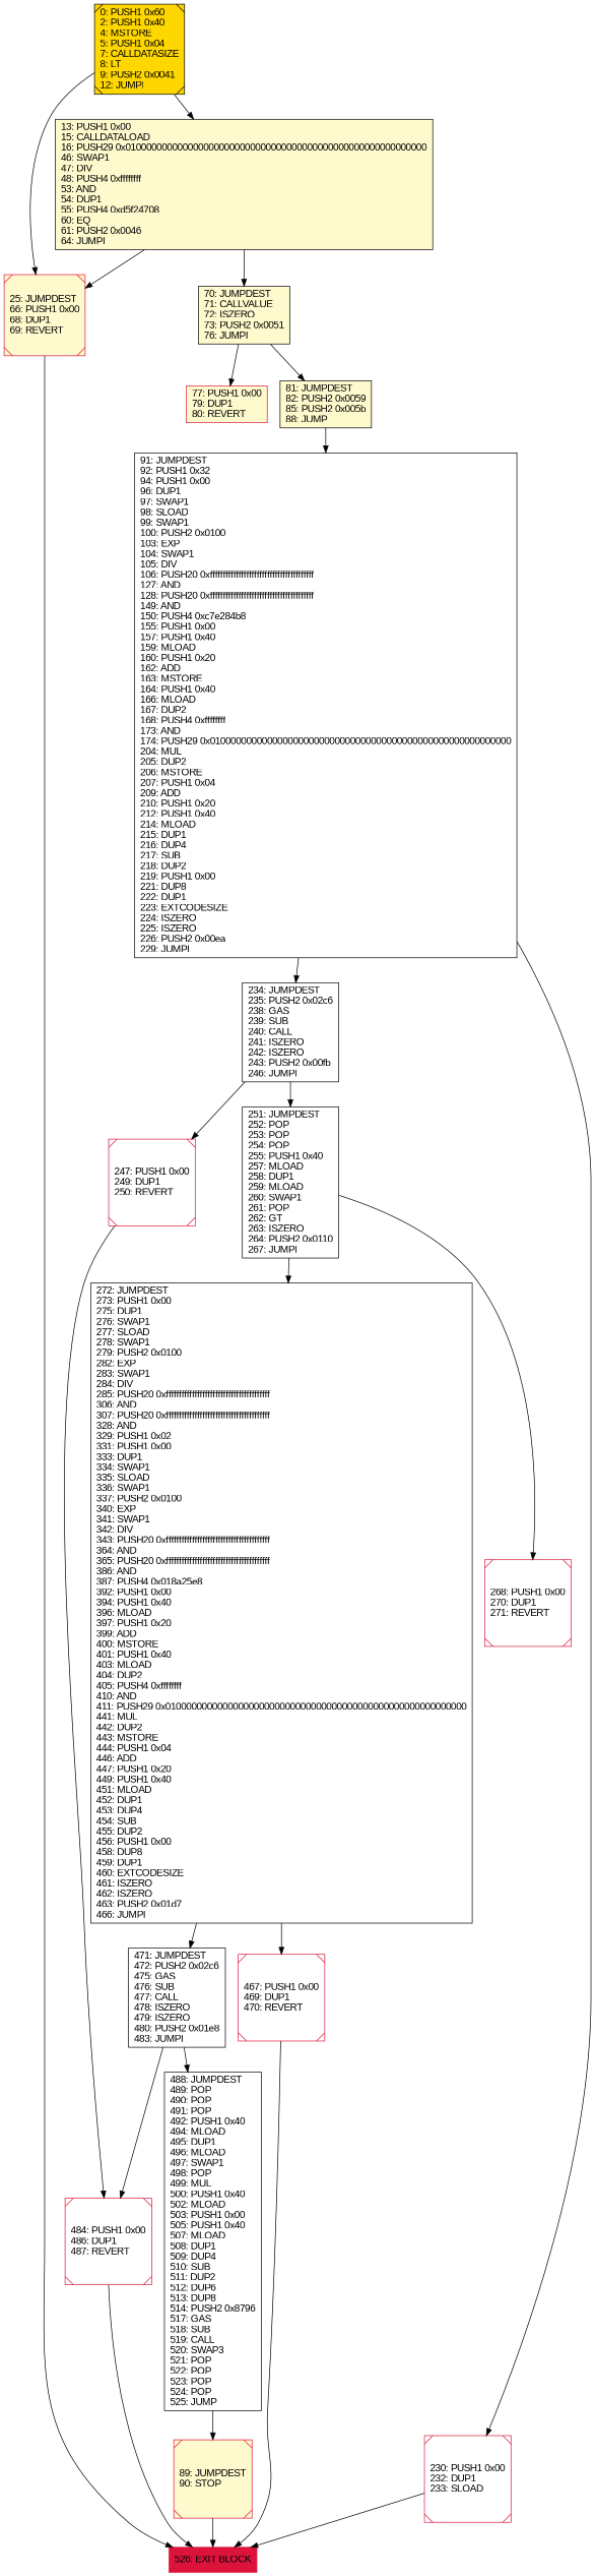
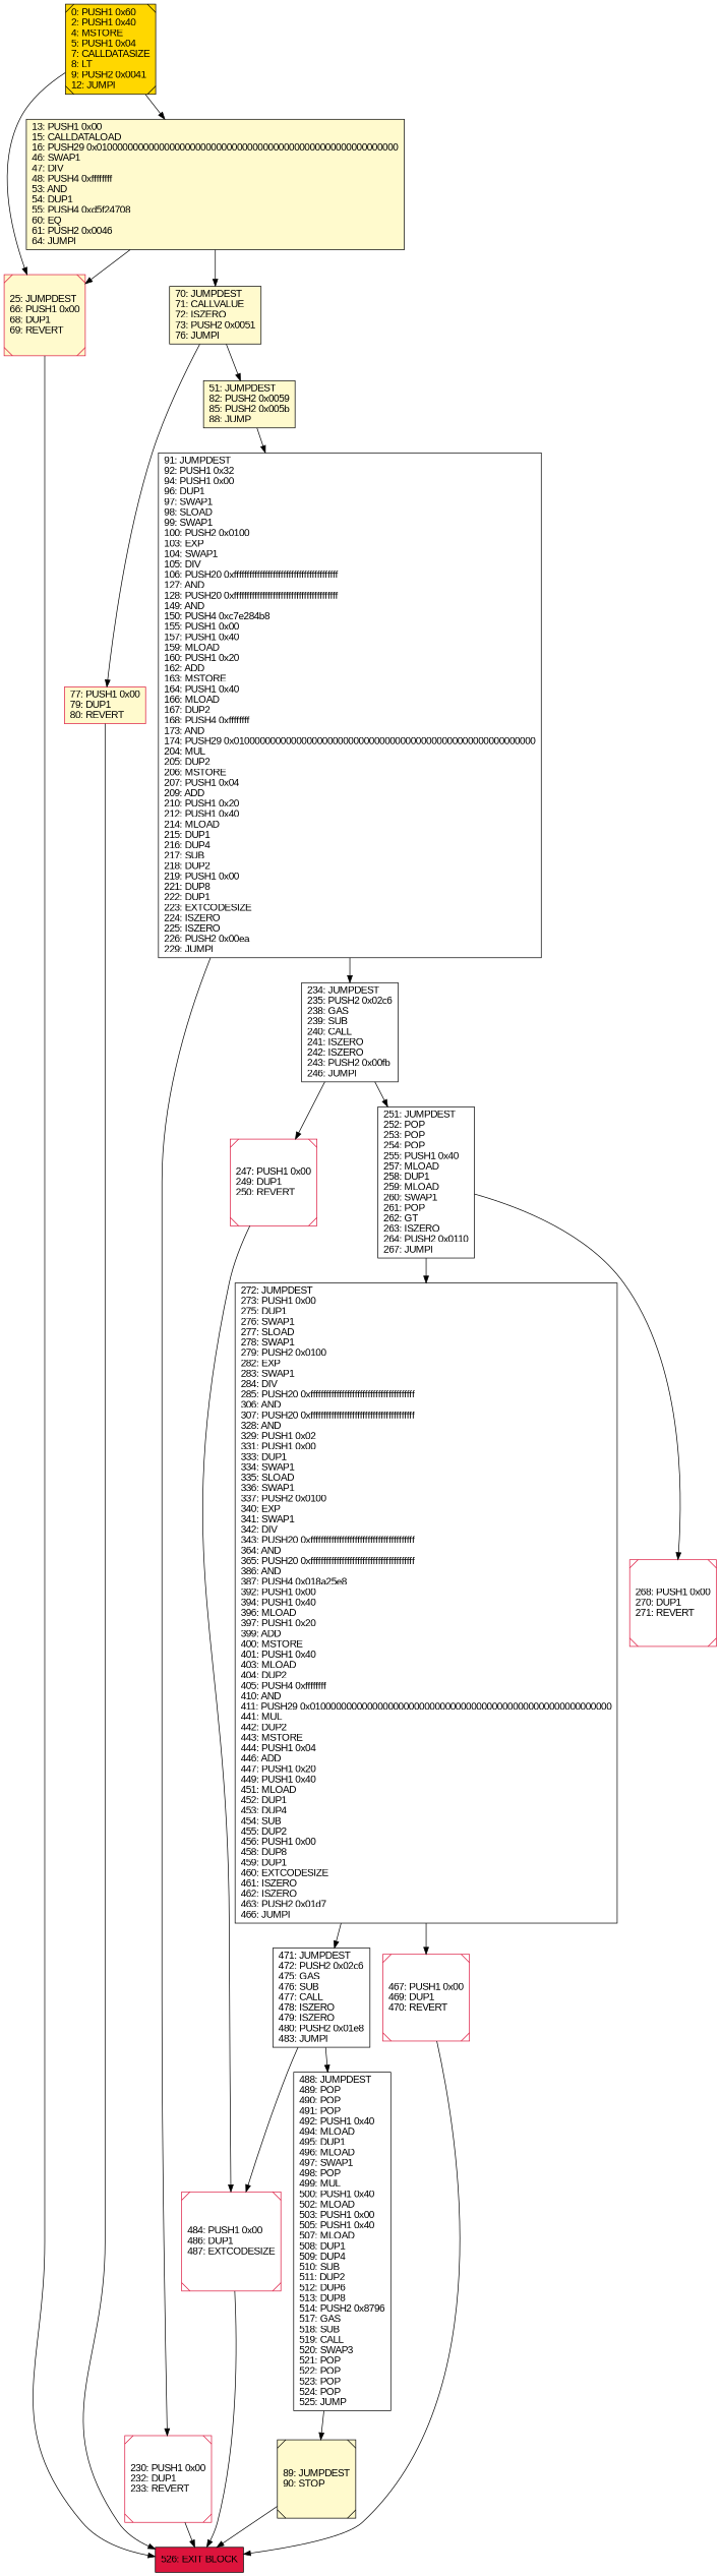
  digraph {
    rankdir=UD
    node [color=black fillcolor=white fontcolor=black fontname=arial shape=box style=filled]
    n1 [label="272: JUMPDEST\l273: PUSH1 0x00\l275: DUP1\l276: SWAP1\l277: SLOAD\l278: SWAP1\l279: PUSH2 0x0100\l282: EXP\l283: SWAP1\l284: DIV\l285: PUSH20 0xffffffffffffffffffffffffffffffffffffffff\l306: AND\l307: PUSH20 0xffffffffffffffffffffffffffffffffffffffff\l328: AND\l329: PUSH1 0x02\l331: PUSH1 0x00\l333: DUP1\l334: SWAP1\l335: SLOAD\l336: SWAP1\l337: PUSH2 0x0100\l340: EXP\l341: SWAP1\l342: DIV\l343: PUSH20 0xffffffffffffffffffffffffffffffffffffffff\l364: AND\l365: PUSH20 0xffffffffffffffffffffffffffffffffffffffff\l386: AND\l387: PUSH4 0x018a25e8\l392: PUSH1 0x00\l394: PUSH1 0x40\l396: MLOAD\l397: PUSH1 0x20\l399: ADD\l400: MSTORE\l401: PUSH1 0x40\l403: MLOAD\l404: DUP2\l405: PUSH4 0xffffffff\l410: AND\l411: PUSH29 0x0100000000000000000000000000000000000000000000000000000000\l441: MUL\l442: DUP2\l443: MSTORE\l444: PUSH1 0x04\l446: ADD\l447: PUSH1 0x20\l449: PUSH1 0x40\l451: MLOAD\l452: DUP1\l453: DUP4\l454: SUB\l455: DUP2\l456: PUSH1 0x00\l458: DUP8\l459: DUP1\l460: EXTCODESIZE\l461: ISZERO\l462: ISZERO\l463: PUSH2 0x01d7\l466: JUMPI\l"]
    n2 [label="471: JUMPDEST\l472: PUSH2 0x02c6\l475: GAS\l476: SUB\l477: CALL\l478: ISZERO\l479: ISZERO\l480: PUSH2 0x01e8\l483: JUMPI\l"]
    n3 [color=crimson label="467: PUSH1 0x00\l469: DUP1\l470: REVERT\l" shape=Msquare]
    n4 [label="488: JUMPDEST\l489: POP\l490: POP\l491: POP\l492: PUSH1 0x40\l494: MLOAD\l495: DUP1\l496: MLOAD\l497: SWAP1\l498: POP\l499: MUL\l500: PUSH1 0x40\l502: MLOAD\l503: PUSH1 0x00\l505: PUSH1 0x40\l507: MLOAD\l508: DUP1\l509: DUP4\l510: SUB\l511: DUP2\l512: DUP6\l513: DUP8\l514: PUSH2 0x8796\l517: GAS\l518: SUB\l519: CALL\l520: SWAP3\l521: POP\l522: POP\l523: POP\l524: POP\l525: JUMP\l"]
-   n5 [color=crimson label="484: PUSH1 0x00\l486: DUP1\l487: REVERT\l" shape=Msquare]
-   n6 [color=crimson fillcolor=crimson label="526: EXIT BLOCK\l"]
-   n7 [color=crimson fillcolor=lemonchiffon label="89: JUMPDEST\l90: STOP\l" shape=Msquare]
-   n8 [fillcolor=lemonchiffon label="81: JUMPDEST\l82: PUSH2 0x0059\l85: PUSH2 0x005b\l88: JUMP\l"]
+   n5 [color=crimson label="484: PUSH1 0x00\l486: DUP1\l487: EXTCODESIZE\l" shape=Msquare]
+   n6 [fillcolor=crimson label="526: EXIT BLOCK\l"]
+   n7 [fillcolor=lemonchiffon label="89: JUMPDEST\l90: STOP\l" shape=Msquare]
+   n8 [fillcolor=lemonchiffon label="51: JUMPDEST\l82: PUSH2 0x0059\l85: PUSH2 0x005b\l88: JUMP\l"]
    n9 [label="91: JUMPDEST\l92: PUSH1 0x32\l94: PUSH1 0x00\l96: DUP1\l97: SWAP1\l98: SLOAD\l99: SWAP1\l100: PUSH2 0x0100\l103: EXP\l104: SWAP1\l105: DIV\l106: PUSH20 0xffffffffffffffffffffffffffffffffffffffff\l127: AND\l128: PUSH20 0xffffffffffffffffffffffffffffffffffffffff\l149: AND\l150: PUSH4 0xc7e284b8\l155: PUSH1 0x00\l157: PUSH1 0x40\l159: MLOAD\l160: PUSH1 0x20\l162: ADD\l163: MSTORE\l164: PUSH1 0x40\l166: MLOAD\l167: DUP2\l168: PUSH4 0xffffffff\l173: AND\l174: PUSH29 0x0100000000000000000000000000000000000000000000000000000000\l204: MUL\l205: DUP2\l206: MSTORE\l207: PUSH1 0x04\l209: ADD\l210: PUSH1 0x20\l212: PUSH1 0x40\l214: MLOAD\l215: DUP1\l216: DUP4\l217: SUB\l218: DUP2\l219: PUSH1 0x00\l221: DUP8\l222: DUP1\l223: EXTCODESIZE\l224: ISZERO\l225: ISZERO\l226: PUSH2 0x00ea\l229: JUMPI\l"]
-   n10 [color=crimson label="230: PUSH1 0x00\l232: DUP1\l233: SLOAD\l" shape=Msquare]
+   n10 [color=crimson label="230: PUSH1 0x00\l232: DUP1\l233: REVERT\l" shape=Msquare]
    n11 [label="234: JUMPDEST\l235: PUSH2 0x02c6\l238: GAS\l239: SUB\l240: CALL\l241: ISZERO\l242: ISZERO\l243: PUSH2 0x00fb\l246: JUMPI\l"]
    n12 [color=crimson fillcolor=lemonchiffon label="25: JUMPDEST\l66: PUSH1 0x00\l68: DUP1\l69: REVERT\l" shape=Msquare]
    n13 [label="251: JUMPDEST\l252: POP\l253: POP\l254: POP\l255: PUSH1 0x40\l257: MLOAD\l258: DUP1\l259: MLOAD\l260: SWAP1\l261: POP\l262: GT\l263: ISZERO\l264: PUSH2 0x0110\l267: JUMPI\l"]
    n14 [color=crimson label="268: PUSH1 0x00\l270: DUP1\l271: REVERT\l" shape=Msquare]
    n15 [color=crimson label="247: PUSH1 0x00\l249: DUP1\l250: REVERT\l" shape=Msquare]
    n16 [color=crimson fillcolor=lemonchiffon label="77: PUSH1 0x00\l79: DUP1\l80: REVERT\l"]
    n17 [fillcolor=lemonchiffon label="13: PUSH1 0x00\l15: CALLDATALOAD\l16: PUSH29 0x0100000000000000000000000000000000000000000000000000000000\l46: SWAP1\l47: DIV\l48: PUSH4 0xffffffff\l53: AND\l54: DUP1\l55: PUSH4 0xd5f24708\l60: EQ\l61: PUSH2 0x0046\l64: JUMPI\l"]
    n18 [fillcolor=lemonchiffon label="70: JUMPDEST\l71: CALLVALUE\l72: ISZERO\l73: PUSH2 0x0051\l76: JUMPI\l"]
    n19 [fillcolor=gold label="0: PUSH1 0x60\l2: PUSH1 0x40\l4: MSTORE\l5: PUSH1 0x04\l7: CALLDATASIZE\l8: LT\l9: PUSH2 0x0041\l12: JUMPI\l" shape=Msquare]
    n1 -> n2
    n1 -> n3
    n2 -> n4
    n2 -> n5
    n3 -> n6
    n4 -> n7
    n5 -> n6
    n7 -> n6
    n8 -> n9
    n9 -> n10
    n9 -> n11
    n10 -> n6
    n11 -> n13
    n11 -> n15
    n12 -> n6
    n13 -> n1
    n13 -> n14
    n15 -> n5
+   n16 -> n6
    n17 -> n12
    n17 -> n18
    n18 -> n8
    n18 -> n16
    n19 -> n12
    n19 -> n17
  }
